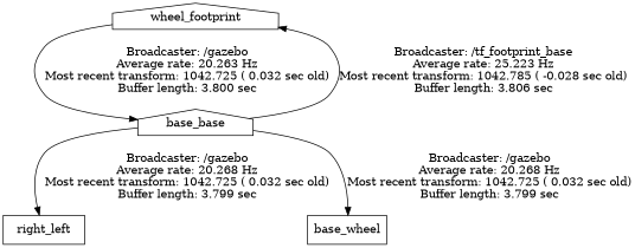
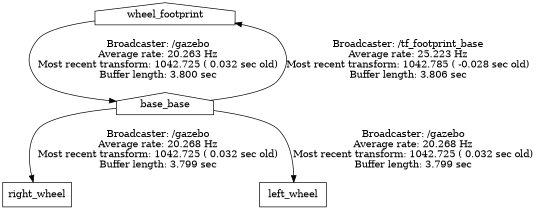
  digraph {
    node [shape=house]
    n1 [label=wheel_footprint]
    n2 [label=base_base]
-   right_wheel [shape=box label=right_left]
-   left_wheel [shape=box label=base_wheel]
+   right_wheel [shape=box]
+   left_wheel [shape=box]
    n1 -> n2 [label="Broadcaster: /gazebo\nAverage rate: 20.263 Hz\nMost recent transform: 1042.725 ( 0.032 sec old)\nBuffer length: 3.800 sec\n"]
    n2 -> n1 [label="Broadcaster: /tf_footprint_base\nAverage rate: 25.223 Hz\nMost recent transform: 1042.785 ( -0.028 sec old)\nBuffer length: 3.806 sec\n"]
    n2 -> right_wheel [label="Broadcaster: /gazebo\nAverage rate: 20.268 Hz\nMost recent transform: 1042.725 ( 0.032 sec old)\nBuffer length: 3.799 sec\n"]
    n2 -> left_wheel [label="Broadcaster: /gazebo\nAverage rate: 20.268 Hz\nMost recent transform: 1042.725 ( 0.032 sec old)\nBuffer length: 3.799 sec\n"]
  }
